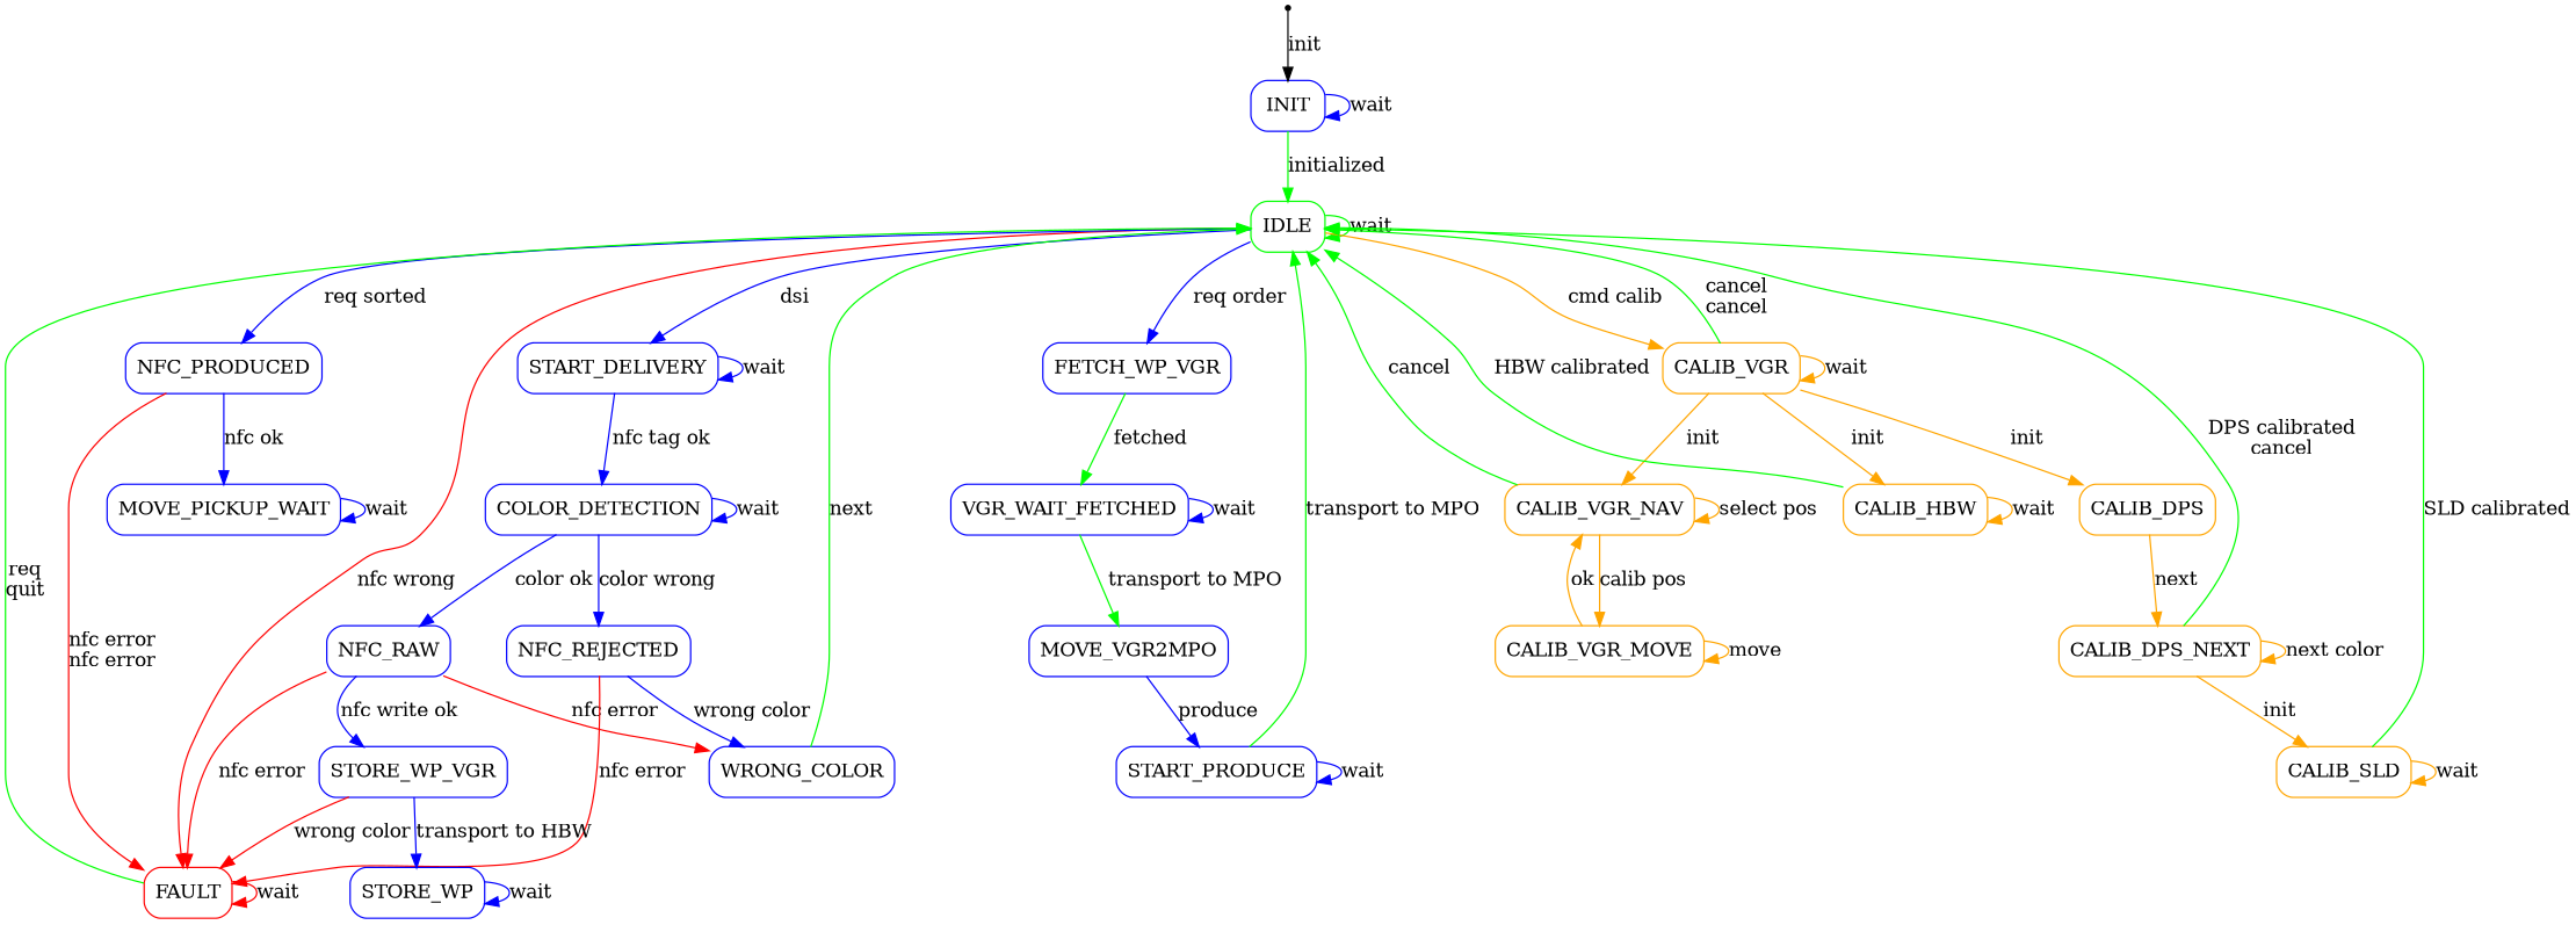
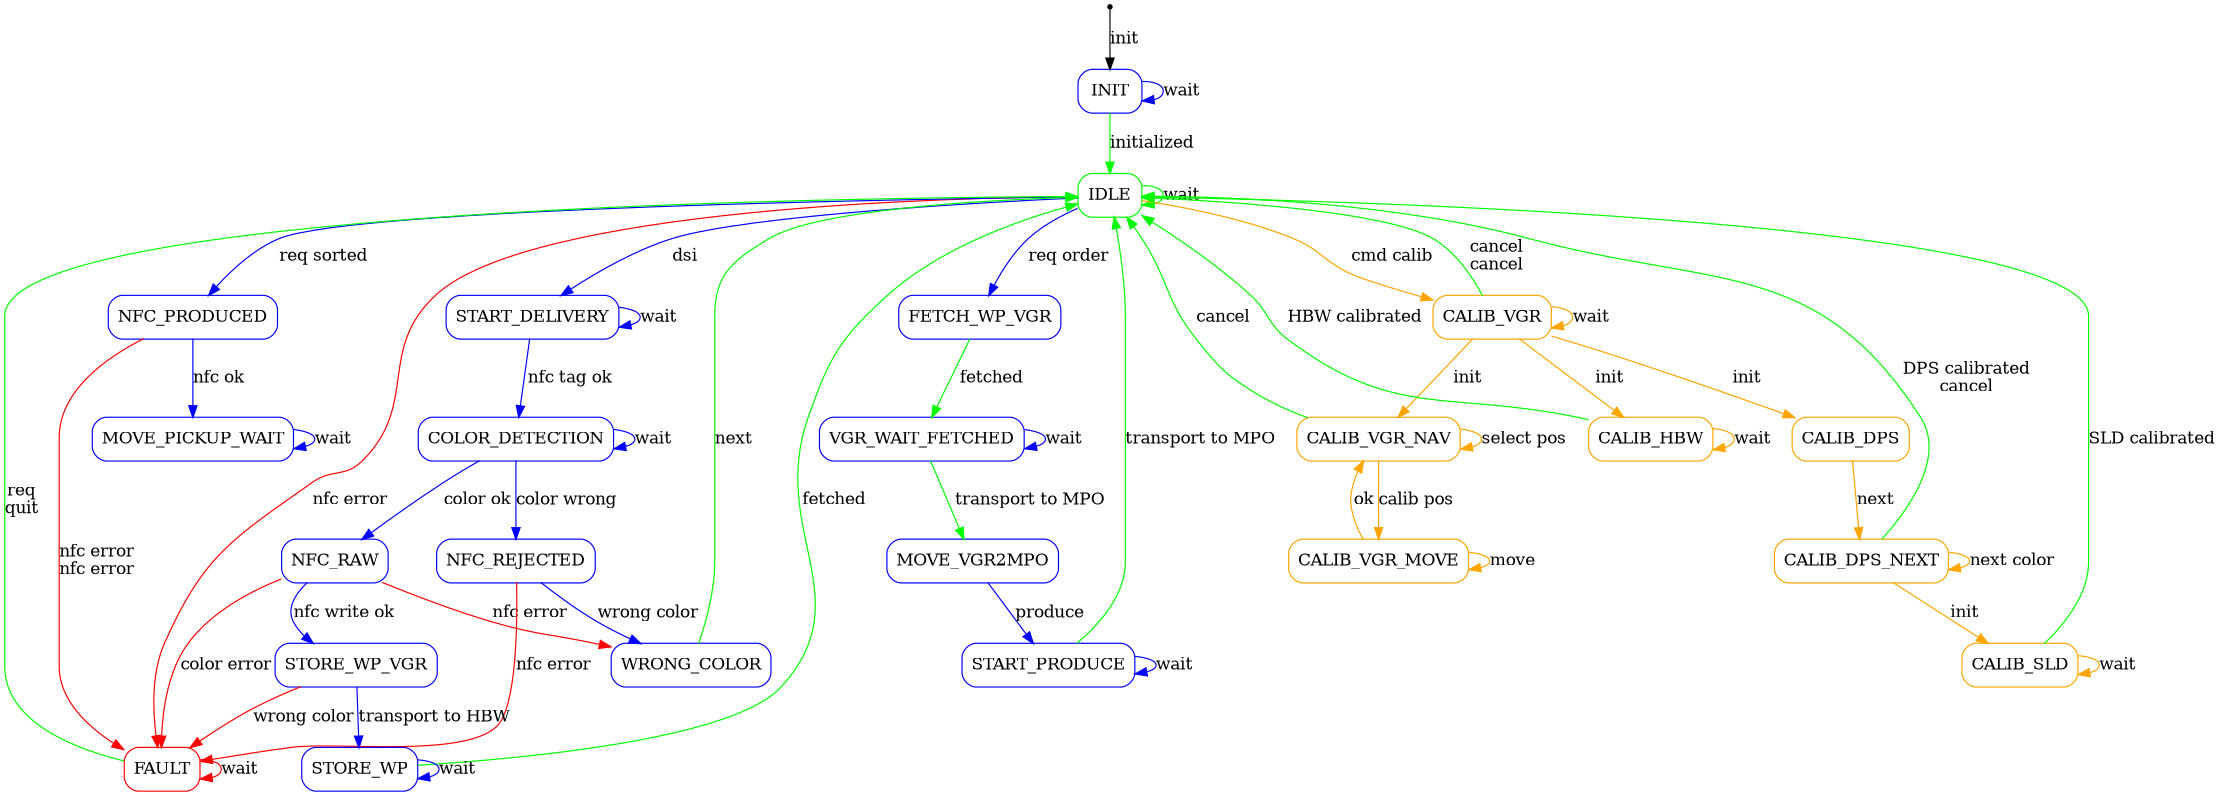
  digraph {
    node [color=blue shape=Mrecord]
    edge [color=blue]
    n1 [color=green label=IDLE]
    n2 [color=red label=FAULT]
    n3 [label=NFC_PRODUCED]
    n4 [label=FETCH_WP_VGR]
    n5 [label=START_DELIVERY]
    n6 [color=orange label=CALIB_VGR]
    n7 [label=MOVE_PICKUP_WAIT]
    n8 [label=VGR_WAIT_FETCHED]
    n9 [label=COLOR_DETECTION]
    n10 [color=orange label=CALIB_HBW]
    n11 [color=orange label=CALIB_VGR_NAV]
    n12 [color=orange label=CALIB_DPS]
    n13 [label=INIT]
    n14 [label=MOVE_VGR2MPO]
    n15 [label=WRONG_COLOR]
    n16 [label=NFC_RAW]
    n17 [label=NFC_REJECTED]
    n18 [color=orange label=CALIB_VGR_MOVE]
    n19 [color=orange label=CALIB_DPS_NEXT]
    n20 [color=orange label=CALIB_SLD]
    n21 [label=START_PRODUCE]
    n22 [label=STORE_WP_VGR]
    n23 [label=STORE_WP]
    n24 [label=entry0 shape=point color=""]
    n1 -> n1 [color=green label=wait]
-   n1 -> n2 [color=red label="nfc wrong"]
+   n1 -> n2 [color=red label="nfc error"]
    n1 -> n3 [label="req sorted"]
    n1 -> n4 [label="req order"]
    n1 -> n5 [label=dsi]
    n1 -> n6 [color=orange label="cmd calib"]
    n2 -> n1 [color=green label="req\nquit"]
    n2 -> n2 [color=red label=wait]
    n3 -> n2 [color=red label="nfc error\nnfc error"]
    n3 -> n7 [label="nfc ok"]
    n4 -> n8 [color=green label=fetched]
    n5 -> n5 [label=wait]
    n5 -> n9 [label="nfc tag ok"]
    n6 -> n1 [color=green label="cancel\ncancel"]
    n6 -> n6 [color=orange label=wait]
    n6 -> n10 [color=orange label=init]
    n6 -> n11 [color=orange label=init]
    n6 -> n12 [color=orange label=init]
    n7 -> n7 [label=wait]
    n8 -> n8 [label=wait]
    n8 -> n14 [color=green label="transport to MPO"]
    n9 -> n9 [label=wait]
    n9 -> n16 [label="color ok"]
    n9 -> n17 [label="color wrong"]
    n10 -> n1 [color=green label="HBW calibrated"]
    n10 -> n10 [color=orange label=wait]
    n11 -> n1 [color=green label=cancel]
    n11 -> n11 [color=orange label="select pos"]
    n11 -> n18 [color=orange label="calib pos"]
    n12 -> n19 [color=orange label=next]
    n13 -> n1 [color=green label=initialized]
    n13 -> n13 [label=wait]
    n14 -> n21 [label=produce]
    n15 -> n1 [color=green label=next]
-   n16 -> n2 [color=red label="nfc error"]
+   n16 -> n2 [color=red label="color error"]
    n16 -> n15 [color=red label="nfc error"]
    n16 -> n22 [label="nfc write ok"]
    n17 -> n2 [color=red label="nfc error"]
    n17 -> n15 [label="wrong color"]
    n18 -> n11 [color=orange label=ok]
    n18 -> n18 [color=orange label=move]
    n19 -> n1 [color=green label="DPS calibrated\ncancel"]
    n19 -> n19 [color=orange label="next color"]
    n19 -> n20 [color=orange label=init]
    n20 -> n1 [color=green label="SLD calibrated"]
    n20 -> n20 [color=orange label=wait]
    n21 -> n1 [color=green label="transport to MPO"]
    n21 -> n21 [label=wait]
    n22 -> n2 [color=red label="wrong color"]
    n22 -> n23 [label="transport to HBW"]
+   n23 -> n1 [color=green label=fetched]
    n23 -> n23 [label=wait]
    n24 -> n13 [color=black label=init]
  }
